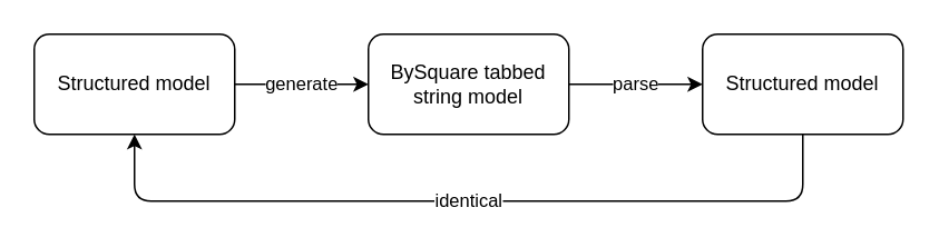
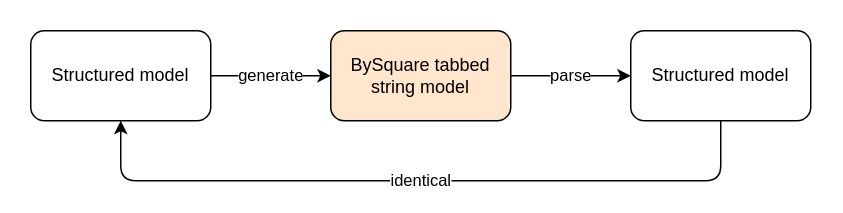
  <mxCell id="0" />
  <mxCell id="1" parent="0" />
  <mxCell id="2" value="parse" style="edgeStyle=none;html=1;rounded=1;" parent="1" source="3" target="7" edge="1"><mxGeometry relative="1" as="geometry" /></mxCell>
- <mxCell id="3" value="BySquare tabbed string model" style="whiteSpace=wrap;html=1;rounded=1;" parent="1" vertex="1"><mxGeometry x="220" y="20" width="120" height="60" as="geometry" /></mxCell>
+ <mxCell id="3" value="BySquare tabbed string model" style="whiteSpace=wrap;html=1;rounded=1;fillColor=#ffe6cc;" parent="1" vertex="1"><mxGeometry x="220" y="20" width="120" height="60" as="geometry" /></mxCell>
  <mxCell id="4" value="generate" style="edgeStyle=none;html=1;entryX=0;entryY=0.5;entryDx=0;entryDy=0;rounded=1;" parent="1" source="5" target="3" edge="1"><mxGeometry relative="1" as="geometry" /></mxCell>
  <mxCell id="5" value="Structured model" style="whiteSpace=wrap;html=1;rounded=1;" parent="1" vertex="1"><mxGeometry x="20" y="20" width="120" height="60" as="geometry" /></mxCell>
  <mxCell id="6" value="identical" style="html=1;entryX=0.5;entryY=1;entryDx=0;entryDy=0;edgeStyle=orthogonalEdgeStyle;rounded=1;" parent="1" source="7" target="5" edge="1"><mxGeometry relative="1" as="geometry"><Array as="points"><mxPoint x="480" y="120" /><mxPoint x="80" y="120" /></Array></mxGeometry></mxCell>
  <mxCell id="7" value="Structured model" style="whiteSpace=wrap;html=1;rounded=1;" parent="1" vertex="1"><mxGeometry x="420" y="20" width="120" height="60" as="geometry" /></mxCell>
